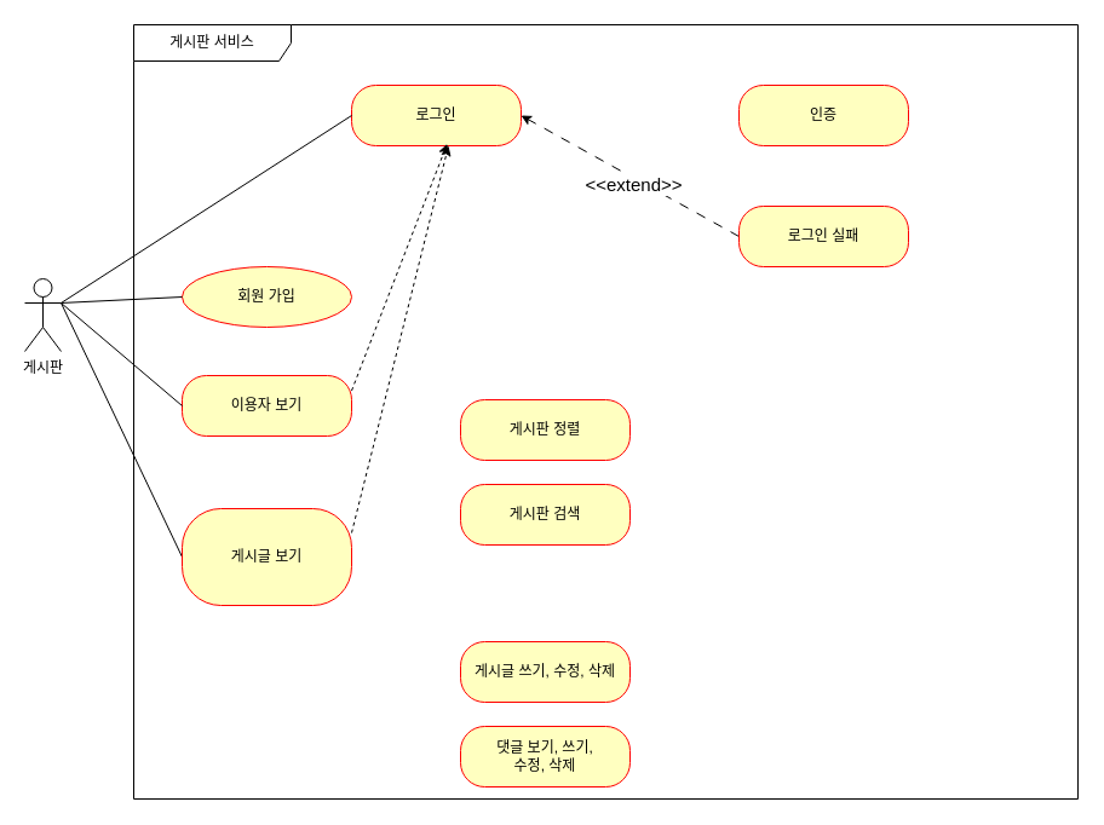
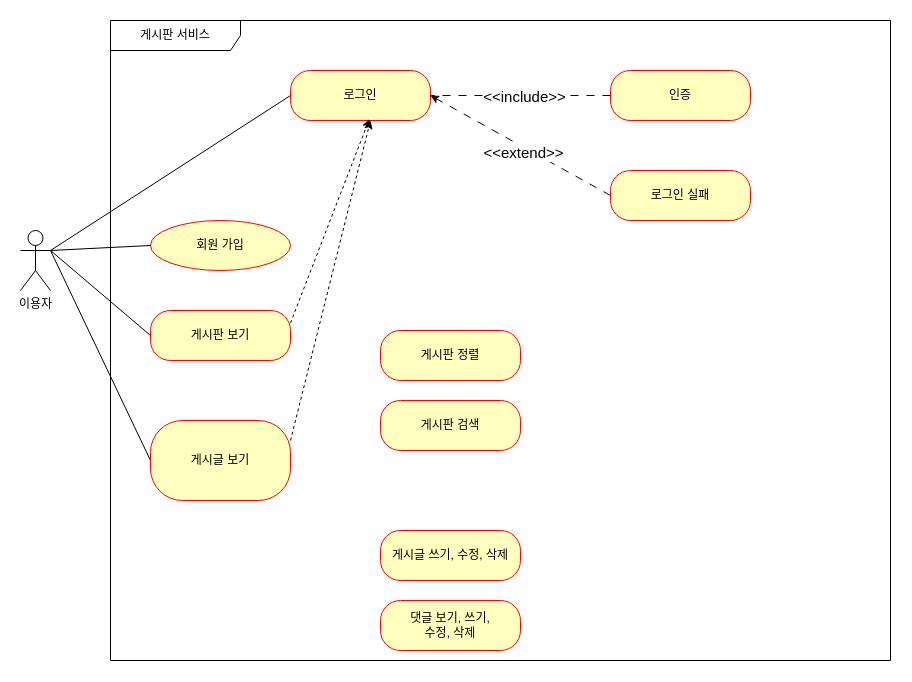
  <mxCell id="0" />
  <mxCell id="1" parent="0" />
- <mxCell id="2" value="게시판" style="shape=umlActor;verticalLabelPosition=bottom;verticalAlign=top;html=1;" vertex="1" parent="1"><mxGeometry x="20" y="230" width="30" height="60" as="geometry" /></mxCell>
+ <mxCell id="2" value="이용자" style="shape=umlActor;verticalLabelPosition=bottom;verticalAlign=top;html=1;" vertex="1" parent="1"><mxGeometry x="20" y="230" width="30" height="60" as="geometry" /></mxCell>
  <mxCell id="3" value="게시판 서비스" style="shape=umlFrame;whiteSpace=wrap;html=1;pointerEvents=0;width=130;height=30;" vertex="1" parent="1"><mxGeometry x="110" y="20" width="780" height="640" as="geometry" /></mxCell>
  <mxCell id="4" value="회원 가입" style="ellipse;whiteSpace=wrap;html=1;arcSize=40;fontColor=#000000;fillColor=#ffffc0;strokeColor=#ff0000;" vertex="1" parent="1"><mxGeometry x="150" y="220" width="140" height="50" as="geometry" /></mxCell>
  <mxCell id="5" style="rounded=0;orthogonalLoop=1;jettySize=auto;html=1;exitX=0;exitY=0.5;exitDx=0;exitDy=0;endArrow=none;endFill=0;" edge="1" parent="1" source="7"><mxGeometry relative="1" as="geometry"><mxPoint x="50" y="250" as="targetPoint" /></mxGeometry></mxCell>
  <mxCell id="6" style="rounded=0;orthogonalLoop=1;jettySize=auto;html=1;exitX=1;exitY=0.25;exitDx=0;exitDy=0;dashed=1;" edge="1" parent="1" source="7"><mxGeometry relative="1" as="geometry"><mxPoint x="370" y="120" as="targetPoint" /></mxGeometry></mxCell>
  <mxCell id="7" value="게시글 보기" style="rounded=1;whiteSpace=wrap;html=1;arcSize=40;fontColor=#000000;fillColor=#ffffc0;strokeColor=#ff0000;" vertex="1" parent="1"><mxGeometry x="150" y="420" width="140" height="80" as="geometry" /></mxCell>
- <mxCell id="8" value="이용자 보기" style="rounded=1;whiteSpace=wrap;html=1;arcSize=40;fontColor=#000000;fillColor=#ffffc0;strokeColor=#ff0000;" vertex="1" parent="1"><mxGeometry x="150" y="310" width="140" height="50" as="geometry" /></mxCell>
+ <mxCell id="8" value="게시판 보기" style="rounded=1;whiteSpace=wrap;html=1;arcSize=40;fontColor=#000000;fillColor=#ffffc0;strokeColor=#ff0000;" vertex="1" parent="1"><mxGeometry x="150" y="310" width="140" height="50" as="geometry" /></mxCell>
  <mxCell id="9" value="로그인" style="rounded=1;whiteSpace=wrap;html=1;arcSize=40;fontColor=#000000;fillColor=#ffffc0;strokeColor=#ff0000;" vertex="1" parent="1"><mxGeometry x="290" y="70" width="140" height="50" as="geometry" /></mxCell>
+ <mxCell id="10" style="rounded=0;orthogonalLoop=1;jettySize=auto;html=1;exitX=0;exitY=0.5;exitDx=0;exitDy=0;entryX=1;entryY=0.5;entryDx=0;entryDy=0;endArrow=none;endFill=0;dashed=1;dashPattern=8 8;" edge="1" parent="1" source="12" target="9"><mxGeometry relative="1" as="geometry" /></mxCell>
+ <mxCell id="11" value="&amp;lt;&amp;lt;include&amp;gt;&amp;gt;" style="edgeLabel;html=1;align=center;verticalAlign=middle;resizable=0;points=[];fontSize=15;" vertex="1" connectable="0" parent="10"><mxGeometry x="-0.034" relative="1" as="geometry"><mxPoint as="offset" /></mxGeometry></mxCell>
  <mxCell id="12" value="인증" style="rounded=1;whiteSpace=wrap;html=1;arcSize=40;fontColor=#000000;fillColor=#ffffc0;strokeColor=#ff0000;" vertex="1" parent="1"><mxGeometry x="610" y="70" width="140" height="50" as="geometry" /></mxCell>
  <mxCell id="13" style="rounded=0;orthogonalLoop=1;jettySize=auto;html=1;exitX=0;exitY=0.5;exitDx=0;exitDy=0;entryX=1;entryY=0.5;entryDx=0;entryDy=0;endArrow=classic;endFill=1;dashed=1;dashPattern=8 8;" edge="1" parent="1" source="15" target="9"><mxGeometry relative="1" as="geometry" /></mxCell>
  <mxCell id="14" value="&amp;lt;&amp;lt;extend&amp;gt;&amp;gt;" style="edgeLabel;html=1;align=center;verticalAlign=middle;resizable=0;points=[];fontSize=15;" vertex="1" connectable="0" parent="13"><mxGeometry x="-0.052" y="4" relative="1" as="geometry"><mxPoint y="1" as="offset" /></mxGeometry></mxCell>
  <mxCell id="15" value="로그인 실패" style="rounded=1;whiteSpace=wrap;html=1;arcSize=40;fontColor=#000000;fillColor=#ffffc0;strokeColor=#ff0000;" vertex="1" parent="1"><mxGeometry x="610" y="170" width="140" height="50" as="geometry" /></mxCell>
  <mxCell id="16" value="게시판 정렬" style="rounded=1;whiteSpace=wrap;html=1;arcSize=40;fontColor=#000000;fillColor=#ffffc0;strokeColor=#ff0000;" vertex="1" parent="1"><mxGeometry x="380" y="330" width="140" height="50" as="geometry" /></mxCell>
  <mxCell id="17" value="게시판 검색" style="rounded=1;whiteSpace=wrap;html=1;arcSize=40;fontColor=#000000;fillColor=#ffffc0;strokeColor=#ff0000;" vertex="1" parent="1"><mxGeometry x="380" y="400" width="140" height="50" as="geometry" /></mxCell>
  <mxCell id="18" value="게시글 쓰기, 수정, 삭제" style="rounded=1;whiteSpace=wrap;html=1;arcSize=40;fontColor=#000000;fillColor=#ffffc0;strokeColor=#ff0000;" vertex="1" parent="1"><mxGeometry x="380" y="530" width="140" height="50" as="geometry" /></mxCell>
  <mxCell id="19" value="댓글 보기, 쓰기, &lt;br&gt;수정, 삭제" style="rounded=1;whiteSpace=wrap;html=1;arcSize=40;fontColor=#000000;fillColor=#ffffc0;strokeColor=#ff0000;" vertex="1" parent="1"><mxGeometry x="380" y="600" width="140" height="50" as="geometry" /></mxCell>
  <mxCell id="20" style="rounded=0;orthogonalLoop=1;jettySize=auto;html=1;exitX=0;exitY=0.5;exitDx=0;exitDy=0;entryX=1;entryY=0.333;entryDx=0;entryDy=0;entryPerimeter=0;endArrow=none;endFill=0;" edge="1" parent="1" source="4" target="2"><mxGeometry relative="1" as="geometry" /></mxCell>
  <mxCell id="21" style="rounded=0;orthogonalLoop=1;jettySize=auto;html=1;exitX=0;exitY=0.5;exitDx=0;exitDy=0;entryX=1;entryY=0.333;entryDx=0;entryDy=0;entryPerimeter=0;endArrow=none;endFill=0;" edge="1" parent="1" source="9" target="2"><mxGeometry relative="1" as="geometry" /></mxCell>
  <mxCell id="22" style="rounded=0;orthogonalLoop=1;jettySize=auto;html=1;exitX=0;exitY=0.5;exitDx=0;exitDy=0;entryX=1;entryY=0.333;entryDx=0;entryDy=0;entryPerimeter=0;endArrow=none;endFill=0;" edge="1" parent="1" source="8" target="2"><mxGeometry relative="1" as="geometry" /></mxCell>
  <mxCell id="23" style="rounded=0;orthogonalLoop=1;jettySize=auto;html=1;exitX=1;exitY=0.25;exitDx=0;exitDy=0;entryX=0.564;entryY=0.967;entryDx=0;entryDy=0;entryPerimeter=0;dashed=1;" edge="1" parent="1" source="8" target="9"><mxGeometry relative="1" as="geometry" /></mxCell>
